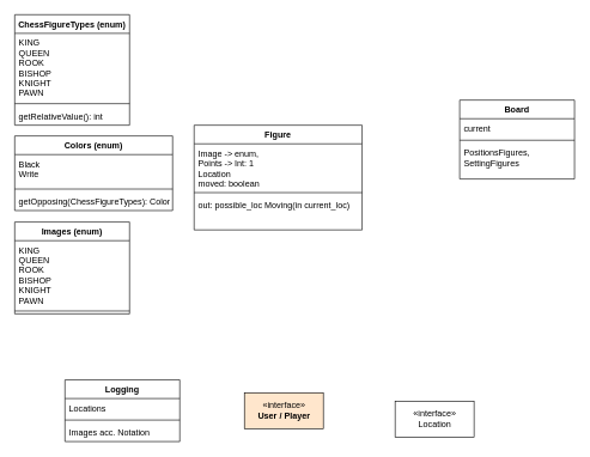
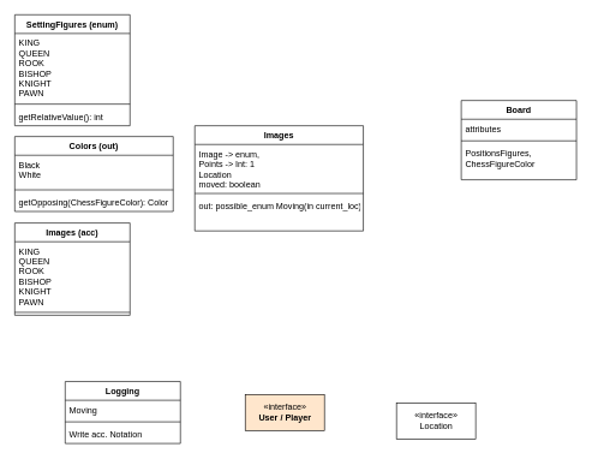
  <mxCell id="0" />
  <mxCell id="1" parent="0" />
  <mxCell id="2" value="Board" style="swimlane;fontStyle=1;align=center;verticalAlign=top;childLayout=stackLayout;horizontal=1;startSize=26;horizontalStack=0;resizeParent=1;resizeParentMax=0;resizeLast=0;collapsible=1;marginBottom=0;" parent="1" vertex="1"><mxGeometry x="640" y="139" width="160" height="110" as="geometry" /></mxCell>
- <mxCell id="3" value="current" style="text;strokeColor=none;fillColor=none;align=left;verticalAlign=top;spacingLeft=4;spacingRight=4;overflow=hidden;rotatable=0;points=[[0,0.5],[1,0.5]];portConstraint=eastwest;" parent="2" vertex="1"><mxGeometry y="26" width="160" height="26" as="geometry" /></mxCell>
+ <mxCell id="3" value="attributes" style="text;strokeColor=none;fillColor=none;align=left;verticalAlign=top;spacingLeft=4;spacingRight=4;overflow=hidden;rotatable=0;points=[[0,0.5],[1,0.5]];portConstraint=eastwest;" parent="2" vertex="1"><mxGeometry y="26" width="160" height="26" as="geometry" /></mxCell>
  <mxCell id="4" value="" style="line;strokeWidth=1;fillColor=none;align=left;verticalAlign=middle;spacingTop=-1;spacingLeft=3;spacingRight=3;rotatable=0;labelPosition=right;points=[];portConstraint=eastwest;strokeColor=inherit;" parent="2" vertex="1"><mxGeometry y="52" width="160" height="8" as="geometry" /></mxCell>
- <mxCell id="5" value="PositionsFigures,&#10;SettingFigures&#10;" style="text;strokeColor=none;fillColor=none;align=left;verticalAlign=top;spacingLeft=4;spacingRight=4;overflow=hidden;rotatable=0;points=[[0,0.5],[1,0.5]];portConstraint=eastwest;" parent="2" vertex="1"><mxGeometry y="60" width="160" height="50" as="geometry" /></mxCell>
- <mxCell id="6" value="Figure" style="swimlane;fontStyle=1;align=center;verticalAlign=top;childLayout=stackLayout;horizontal=1;startSize=26;horizontalStack=0;resizeParent=1;resizeParentMax=0;resizeLast=0;collapsible=1;marginBottom=0;" parent="1" vertex="1"><mxGeometry x="270" y="174" width="234" height="146" as="geometry" /></mxCell>
+ <mxCell id="5" value="PositionsFigures,&#10;ChessFigureColor&#10;" style="text;strokeColor=none;fillColor=none;align=left;verticalAlign=top;spacingLeft=4;spacingRight=4;overflow=hidden;rotatable=0;points=[[0,0.5],[1,0.5]];portConstraint=eastwest;" parent="2" vertex="1"><mxGeometry y="60" width="160" height="50" as="geometry" /></mxCell>
+ <mxCell id="6" value="Images" style="swimlane;fontStyle=1;align=center;verticalAlign=top;childLayout=stackLayout;horizontal=1;startSize=26;horizontalStack=0;resizeParent=1;resizeParentMax=0;resizeLast=0;collapsible=1;marginBottom=0;" parent="1" vertex="1"><mxGeometry x="270" y="174" width="234" height="146" as="geometry" /></mxCell>
  <mxCell id="7" value="Image -&gt; enum,&#10;Points -&gt; Int: 1&#10;Location&#10;moved: boolean" style="text;strokeColor=none;fillColor=none;align=left;verticalAlign=top;spacingLeft=4;spacingRight=4;overflow=hidden;rotatable=0;points=[[0,0.5],[1,0.5]];portConstraint=eastwest;" parent="6" vertex="1"><mxGeometry y="26" width="234" height="64" as="geometry" /></mxCell>
  <mxCell id="8" value="" style="line;strokeWidth=1;fillColor=none;align=left;verticalAlign=middle;spacingTop=-1;spacingLeft=3;spacingRight=3;rotatable=0;labelPosition=right;points=[];portConstraint=eastwest;strokeColor=inherit;" parent="6" vertex="1"><mxGeometry y="90" width="234" height="8" as="geometry" /></mxCell>
- <mxCell id="9" value="out: possible_loc Moving(in current_loc)" style="text;strokeColor=none;fillColor=none;align=left;verticalAlign=top;spacingLeft=4;spacingRight=4;overflow=hidden;rotatable=0;points=[[0,0.5],[1,0.5]];portConstraint=eastwest;" parent="6" vertex="1"><mxGeometry y="98" width="234" height="48" as="geometry" /></mxCell>
+ <mxCell id="9" value="out: possible_enum Moving(in current_loc)" style="text;strokeColor=none;fillColor=none;align=left;verticalAlign=top;spacingLeft=4;spacingRight=4;overflow=hidden;rotatable=0;points=[[0,0.5],[1,0.5]];portConstraint=eastwest;" parent="6" vertex="1"><mxGeometry y="98" width="234" height="48" as="geometry" /></mxCell>
  <mxCell id="10" value="&lt;div&gt;«interface»&lt;/div&gt;Location" style="html=1;" parent="1" vertex="1"><mxGeometry x="550" y="559" width="110" height="50" as="geometry" /></mxCell>
  <mxCell id="11" value="&lt;div&gt;«interface»&lt;/div&gt;&lt;div&gt;&lt;b&gt;User / Player&lt;/b&gt;&lt;/div&gt;" style="html=1;fillColor=#ffe6cc;" parent="1" vertex="1"><mxGeometry x="340" y="547" width="110" height="50" as="geometry" /></mxCell>
  <mxCell id="12" value="Logging" style="swimlane;fontStyle=1;align=center;verticalAlign=top;childLayout=stackLayout;horizontal=1;startSize=26;horizontalStack=0;resizeParent=1;resizeParentMax=0;resizeLast=0;collapsible=1;marginBottom=0;" parent="1" vertex="1"><mxGeometry x="90" y="529" width="160" height="86" as="geometry" /></mxCell>
- <mxCell id="13" value="Locations" style="text;strokeColor=none;fillColor=none;align=left;verticalAlign=top;spacingLeft=4;spacingRight=4;overflow=hidden;rotatable=0;points=[[0,0.5],[1,0.5]];portConstraint=eastwest;" parent="12" vertex="1"><mxGeometry y="26" width="160" height="26" as="geometry" /></mxCell>
+ <mxCell id="13" value="Moving" style="text;strokeColor=none;fillColor=none;align=left;verticalAlign=top;spacingLeft=4;spacingRight=4;overflow=hidden;rotatable=0;points=[[0,0.5],[1,0.5]];portConstraint=eastwest;" parent="12" vertex="1"><mxGeometry y="26" width="160" height="26" as="geometry" /></mxCell>
  <mxCell id="14" value="" style="line;strokeWidth=1;fillColor=none;align=left;verticalAlign=middle;spacingTop=-1;spacingLeft=3;spacingRight=3;rotatable=0;labelPosition=right;points=[];portConstraint=eastwest;strokeColor=inherit;" parent="12" vertex="1"><mxGeometry y="52" width="160" height="8" as="geometry" /></mxCell>
- <mxCell id="15" value="Images acc. Notation" style="text;strokeColor=none;fillColor=none;align=left;verticalAlign=top;spacingLeft=4;spacingRight=4;overflow=hidden;rotatable=0;points=[[0,0.5],[1,0.5]];portConstraint=eastwest;" parent="12" vertex="1"><mxGeometry y="60" width="160" height="26" as="geometry" /></mxCell>
- <mxCell id="16" value="Images (enum)" style="swimlane;fontStyle=1;align=center;verticalAlign=top;childLayout=stackLayout;horizontal=1;startSize=26;horizontalStack=0;resizeParent=1;resizeParentMax=0;resizeLast=0;collapsible=1;marginBottom=0;" vertex="1" parent="1"><mxGeometry x="20" y="309" width="160" height="128" as="geometry" /></mxCell>
+ <mxCell id="15" value="Write acc. Notation" style="text;strokeColor=none;fillColor=none;align=left;verticalAlign=top;spacingLeft=4;spacingRight=4;overflow=hidden;rotatable=0;points=[[0,0.5],[1,0.5]];portConstraint=eastwest;" parent="12" vertex="1"><mxGeometry y="60" width="160" height="26" as="geometry" /></mxCell>
+ <mxCell id="16" value="Images (acc)" style="swimlane;fontStyle=1;align=center;verticalAlign=top;childLayout=stackLayout;horizontal=1;startSize=26;horizontalStack=0;resizeParent=1;resizeParentMax=0;resizeLast=0;collapsible=1;marginBottom=0;" vertex="1" parent="1"><mxGeometry x="20" y="309" width="160" height="128" as="geometry" /></mxCell>
  <mxCell id="17" value="KING&#10;QUEEN&#10;ROOK&#10;BISHOP&#10;KNIGHT&#10;PAWN&#10;" style="text;strokeColor=none;fillColor=none;align=left;verticalAlign=top;spacingLeft=4;spacingRight=4;overflow=hidden;rotatable=0;points=[[0,0.5],[1,0.5]];portConstraint=eastwest;" vertex="1" parent="16"><mxGeometry y="26" width="160" height="94" as="geometry" /></mxCell>
  <mxCell id="18" value="" style="line;strokeWidth=1;fillColor=none;align=left;verticalAlign=middle;spacingTop=-1;spacingLeft=3;spacingRight=3;rotatable=0;labelPosition=right;points=[];portConstraint=eastwest;strokeColor=inherit;" vertex="1" parent="16"><mxGeometry y="120" width="160" height="8" as="geometry" /></mxCell>
- <mxCell id="19" value="ChessFigureTypes (enum)" style="swimlane;fontStyle=1;align=center;verticalAlign=top;childLayout=stackLayout;horizontal=1;startSize=26;horizontalStack=0;resizeParent=1;resizeParentMax=0;resizeLast=0;collapsible=1;marginBottom=0;" vertex="1" parent="1"><mxGeometry x="20" y="20" width="160" height="154" as="geometry" /></mxCell>
+ <mxCell id="19" value="SettingFigures (enum)" style="swimlane;fontStyle=1;align=center;verticalAlign=top;childLayout=stackLayout;horizontal=1;startSize=26;horizontalStack=0;resizeParent=1;resizeParentMax=0;resizeLast=0;collapsible=1;marginBottom=0;" vertex="1" parent="1"><mxGeometry x="20" y="20" width="160" height="154" as="geometry" /></mxCell>
  <mxCell id="20" value="KING&#10;QUEEN&#10;ROOK&#10;BISHOP&#10;KNIGHT&#10;PAWN&#10;" style="text;strokeColor=none;fillColor=none;align=left;verticalAlign=top;spacingLeft=4;spacingRight=4;overflow=hidden;rotatable=0;points=[[0,0.5],[1,0.5]];portConstraint=eastwest;" vertex="1" parent="19"><mxGeometry y="26" width="160" height="94" as="geometry" /></mxCell>
  <mxCell id="21" value="" style="line;strokeWidth=1;fillColor=none;align=left;verticalAlign=middle;spacingTop=-1;spacingLeft=3;spacingRight=3;rotatable=0;labelPosition=right;points=[];portConstraint=eastwest;strokeColor=inherit;" vertex="1" parent="19"><mxGeometry y="120" width="160" height="8" as="geometry" /></mxCell>
  <mxCell id="22" value="getRelativeValue(): int" style="text;strokeColor=none;fillColor=none;align=left;verticalAlign=top;spacingLeft=4;spacingRight=4;overflow=hidden;rotatable=0;points=[[0,0.5],[1,0.5]];portConstraint=eastwest;" vertex="1" parent="19"><mxGeometry y="128" width="160" height="26" as="geometry" /></mxCell>
- <mxCell id="23" value="Colors (enum)" style="swimlane;fontStyle=1;align=center;verticalAlign=top;childLayout=stackLayout;horizontal=1;startSize=26;horizontalStack=0;resizeParent=1;resizeParentMax=0;resizeLast=0;collapsible=1;marginBottom=0;" vertex="1" parent="1"><mxGeometry x="20" y="189" width="220" height="104" as="geometry" /></mxCell>
- <mxCell id="24" value="Black&#10;Write&#10;" style="text;strokeColor=none;fillColor=none;align=left;verticalAlign=top;spacingLeft=4;spacingRight=4;overflow=hidden;rotatable=0;points=[[0,0.5],[1,0.5]];portConstraint=eastwest;" vertex="1" parent="23"><mxGeometry y="26" width="220" height="44" as="geometry" /></mxCell>
+ <mxCell id="23" value="Colors (out)" style="swimlane;fontStyle=1;align=center;verticalAlign=top;childLayout=stackLayout;horizontal=1;startSize=26;horizontalStack=0;resizeParent=1;resizeParentMax=0;resizeLast=0;collapsible=1;marginBottom=0;" vertex="1" parent="1"><mxGeometry x="20" y="189" width="220" height="104" as="geometry" /></mxCell>
+ <mxCell id="24" value="Black&#10;White&#10;" style="text;strokeColor=none;fillColor=none;align=left;verticalAlign=top;spacingLeft=4;spacingRight=4;overflow=hidden;rotatable=0;points=[[0,0.5],[1,0.5]];portConstraint=eastwest;" vertex="1" parent="23"><mxGeometry y="26" width="220" height="44" as="geometry" /></mxCell>
  <mxCell id="25" value="" style="line;strokeWidth=1;fillColor=none;align=left;verticalAlign=middle;spacingTop=-1;spacingLeft=3;spacingRight=3;rotatable=0;labelPosition=right;points=[];portConstraint=eastwest;strokeColor=inherit;" vertex="1" parent="23"><mxGeometry y="70" width="220" height="8" as="geometry" /></mxCell>
- <mxCell id="26" value="getOpposing(ChessFigureTypes): Color " style="text;strokeColor=none;fillColor=none;align=left;verticalAlign=top;spacingLeft=4;spacingRight=4;overflow=hidden;rotatable=0;points=[[0,0.5],[1,0.5]];portConstraint=eastwest;" vertex="1" parent="23"><mxGeometry y="78" width="220" height="26" as="geometry" /></mxCell>
+ <mxCell id="26" value="getOpposing(ChessFigureColor): Color " style="text;strokeColor=none;fillColor=none;align=left;verticalAlign=top;spacingLeft=4;spacingRight=4;overflow=hidden;rotatable=0;points=[[0,0.5],[1,0.5]];portConstraint=eastwest;" vertex="1" parent="23"><mxGeometry y="78" width="220" height="26" as="geometry" /></mxCell>
